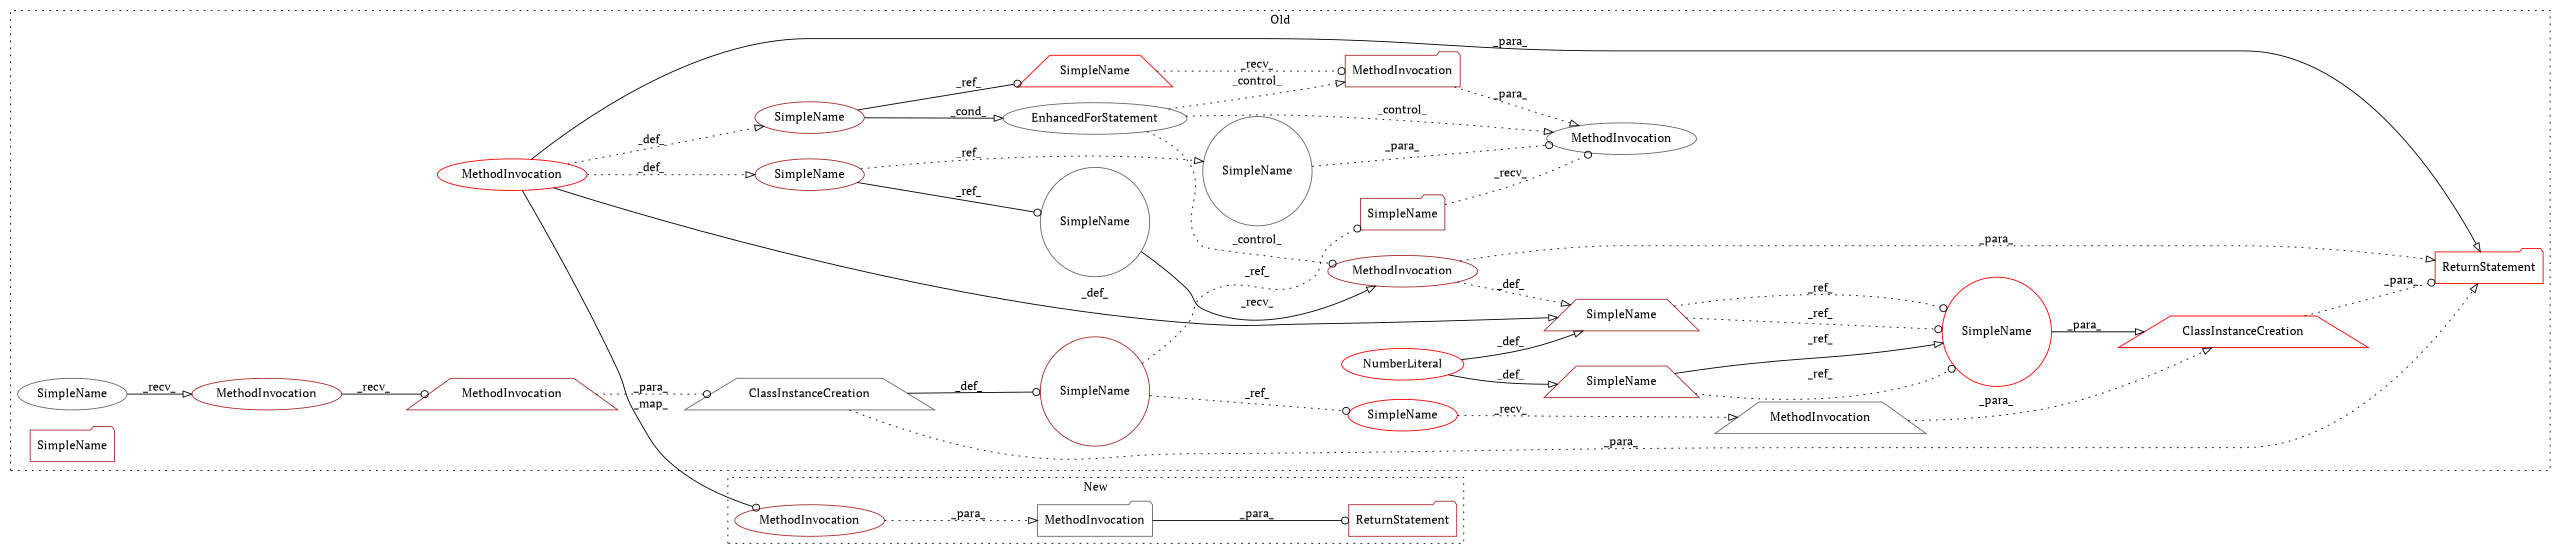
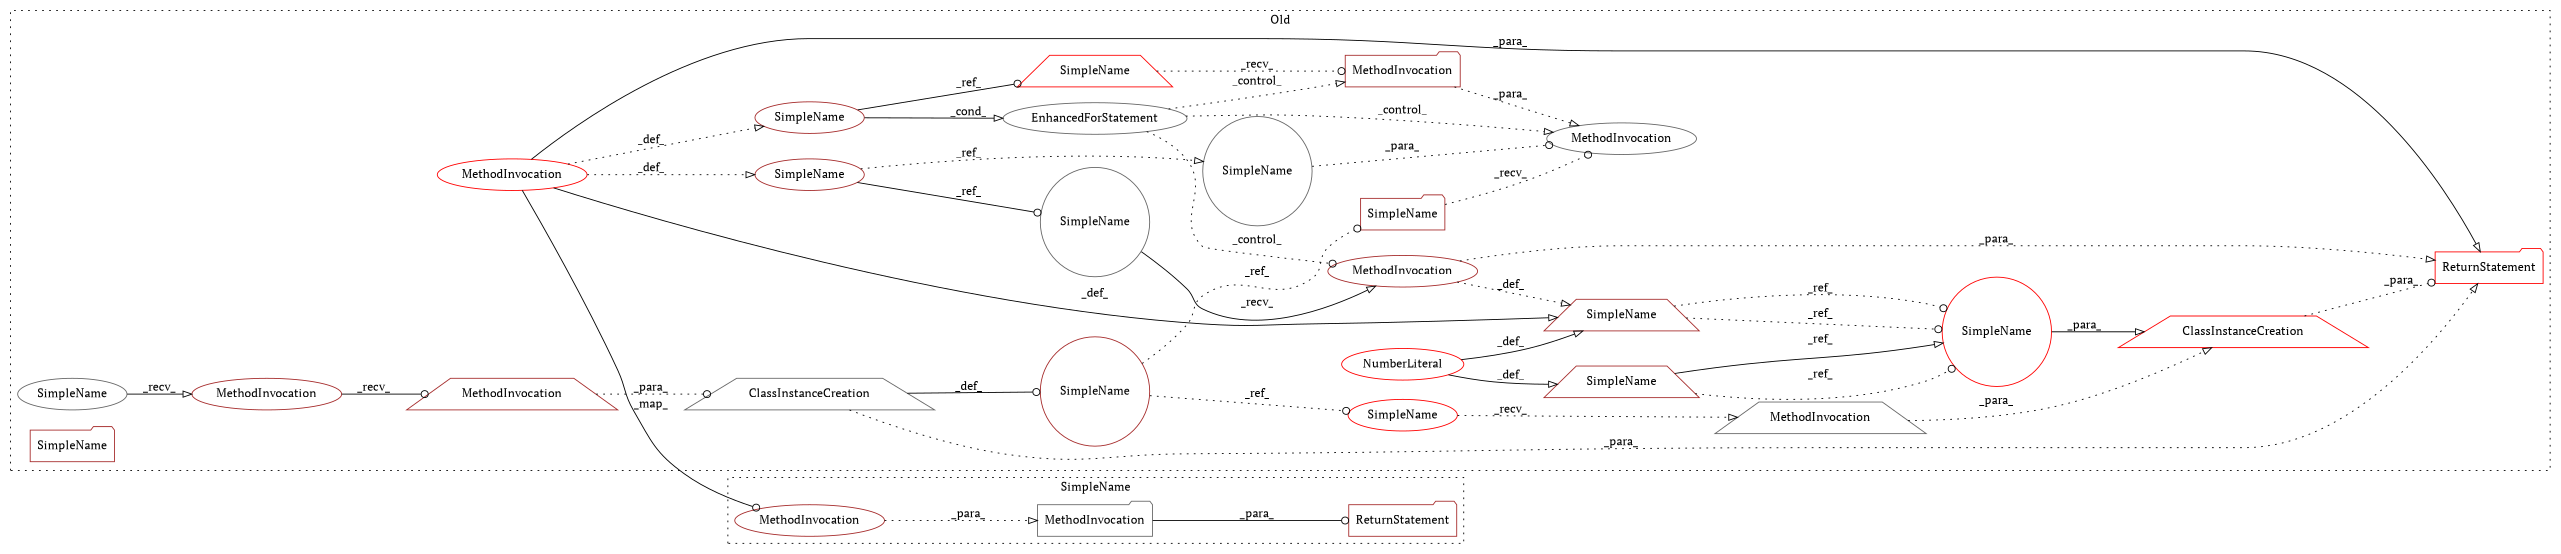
  digraph {
    rankdir=LR
    fontname="PT Serif"
    node [a=42 l=7 s=10953 shape=ellipse color=brown fontname="PT Serif"]
    edge [style=dotted arrowhead=onormal fontname="PT Serif"]
    n1 [a=14 l="27,1" label=ClassInstanceCreation s="10909,10974" shape=trapezium color=red]
    n2 [a=14 l="27,1" label=ClassInstanceCreation s="10464,10514" shape=trapezium color=gray40]
    n3 [a=32 l=10 label=MethodInvocation s=10632 color=red]
    n4 [a=32 l="4,1" label=MethodInvocation s="10840,10852" color=gray40]
    n5 [a=32 label=MethodInvocation s=10944 shape=trapezium color=gray40]
    n6 [a=32 l=8 label=MethodInvocation s=10666 shape=folder]
    n7 [a=32 label=MethodInvocation s=10500]
    n8 [a=32 l=6 label=MethodInvocation s=10508 shape=trapezium]
    n9 [a=32 l=6 label=MethodInvocation s=10875]
    n10 [a=34 l=1 label=NumberLiteral s=10532 color=red]
    n11 [a=41 label=ReturnStatement s=10902 shape=folder color=red]
    n12 [l=8 label=SimpleName s=10491 color=gray40]
    n13 [l=5 label=SimpleName s=10660 shape=trapezium color=red]
    n14 [l=3 label=SimpleName s=10849 shape=circle color=gray40]
    n15 [l=4 label=SimpleName shape=circle color=red]
    n16 [l=4 label=SimpleName s=10525 shape=trapezium]
    n17 [l=4 label=SimpleName s=10863 shape=trapezium]
    n18 [label=SimpleName s=10446 shape=circle]
    n19 [l=3 label=SimpleName s=10755]
    n20 [label=SimpleName s=10936 color=red]
    n21 [l=4 label=SimpleName shape=folder]
    n22 [label=SimpleName s=10832 shape=folder]
    n23 [l=3 label=SimpleName s=10871 shape=circle color=gray40]
    n24 [l=5 label=SimpleName s=10599]
    n25 [a=70 l="5,2" label=EnhancedForStatement s="10540,10642" color=gray40]
    n26 [a=32 l=10 label=MethodInvocation s=10017]
    n27 [a=32 l="15,1" label=MethodInvocation s="9985,10044" shape=folder color=gray40]
    n28 [a=41 label=ReturnStatement s=9978 shape=folder]
    subgraph cluster_1 {
      label=Old
      style=dotted
      n1
      n2
      n3
      n4
      n5
      n6
      n7
      n8
      n9
      n10
      n11
      n12
      n13
      n14
      n15
      n16
      n17
      n18
      n19
      n20
      n21
      n22
      n23
      n24
      n25
    }
    subgraph cluster_2 {
-     label=New
+     label=SimpleName
      style=dotted
      n26
      n27
      n28
    }
    n1 -> n11 [label=_para_ arrowhead=odot]
    n2 -> n11 [label=_para_]
    n2 -> n18 [label=_def_ style=solid arrowhead=odot]
    n3 -> n11 [label=_para_ style=solid]
    n3 -> n17 [label=_def_ style=solid]
    n3 -> n19 [label=_def_]
    n3 -> n24 [label=_def_]
    n3 -> n26 [label=_map_ style=solid arrowhead=odot]
    n5 -> n1 [label=_para_]
    n6 -> n4 [label=_para_]
    n7 -> n8 [label=_recv_ style=solid arrowhead=odot]
    n8 -> n2 [label=_para_ arrowhead=odot]
    n9 -> n11 [label=_para_]
    n9 -> n17 [label=_def_]
    n10 -> n16 [label=_def_ style=solid]
    n10 -> n17 [label=_def_ style=solid]
    n12 -> n7 [label=_recv_ style=solid]
    n13 -> n6 [label=_recv_ arrowhead=odot]
    n14 -> n4 [label=_para_ arrowhead=odot]
    n15 -> n1 [label=_para_ style=solid]
    n16 -> n15 [label=_ref_ arrowhead=odot]
    n16 -> n15 [label=_ref_ style=solid]
    n17 -> n15 [label=_ref_ arrowhead=odot]
    n17 -> n15 [label=_ref_ arrowhead=odot]
    n18 -> n20 [label=_ref_ arrowhead=odot]
    n18 -> n22 [label=_ref_ arrowhead=odot]
    n19 -> n14 [label=_ref_]
    n19 -> n23 [label=_ref_ style=solid arrowhead=odot]
    n20 -> n5 [label=_recv_]
    n22 -> n4 [label=_recv_ arrowhead=odot]
    n23 -> n9 [label=_recv_ style=solid]
    n24 -> n13 [label=_ref_ style=solid arrowhead=odot]
    n24 -> n25 [label=_cond_ style=solid]
    n25 -> n4 [label=_control_]
    n25 -> n6 [label=_control_]
    n25 -> n9 [label=_control_ arrowhead=odot]
    n26 -> n27 [label=_para_]
    n27 -> n28 [label=_para_ style=solid arrowhead=odot]
  }
